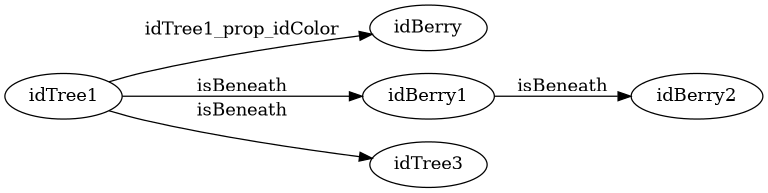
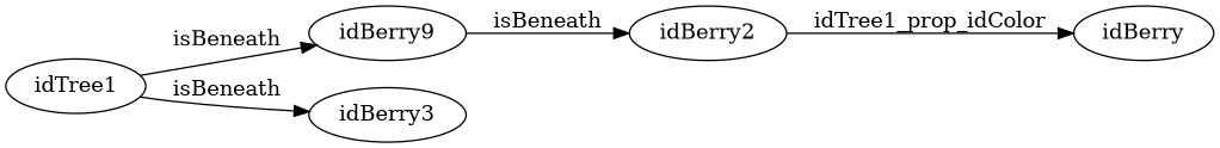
  strict digraph {
    rankdir=LR
    node [node_type=entity_node]
    edge [edge_type=relationship]
    n1 [label=idBerry node_type=property_node]
    idTree1
-   idBerry1
-   idBerry3 [label=idTree3]
+   idBerry1 [label=idBerry9]
+   idBerry3
    idBerry2
-   idTree1 -> n1 [edge_type=property label=idTree1_prop_idColor]
+   idBerry2 -> n1 [edge_type=property label=idTree1_prop_idColor]
    idTree1 -> idBerry1 [label=isBeneath]
    idTree1 -> idBerry3 [label=isBeneath]
    idBerry1 -> idBerry2 [label=isBeneath]
  }
